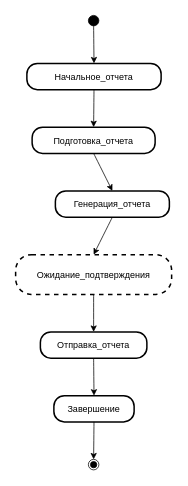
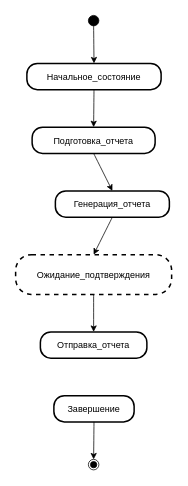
  <mxCell id="0" />
  <mxCell id="1" parent="0" />
  <mxCell id="2" value="" style="ellipse;fillColor=strokeColor;" vertex="1" parent="1"><mxGeometry x="117" y="20" width="14" height="14" as="geometry" /></mxCell>
- <mxCell id="3" value="Начальное_отчета" style="rounded=1;arcSize=40;strokeWidth=2" vertex="1" parent="1"><mxGeometry x="35" y="84" width="179" height="35" as="geometry" /></mxCell>
+ <mxCell id="3" value="Начальное_состояние" style="rounded=1;arcSize=40;strokeWidth=2" vertex="1" parent="1"><mxGeometry x="35" y="84" width="179" height="35" as="geometry" /></mxCell>
  <mxCell id="4" value="Подготовка_отчета" style="rounded=1;arcSize=40;strokeWidth=2" vertex="1" parent="1"><mxGeometry x="42" y="169" width="164" height="35" as="geometry" /></mxCell>
  <mxCell id="5" value="Генерация_отчета" style="rounded=1;arcSize=40;strokeWidth=2" vertex="1" parent="1"><mxGeometry x="73" y="254" width="152" height="35" as="geometry" /></mxCell>
  <mxCell id="6" value="Ожидание_подтверждения" style="rounded=1;arcSize=40;strokeWidth=2;dashed=1;" vertex="1" parent="1"><mxGeometry x="20" y="339" width="208" height="53" as="geometry" /></mxCell>
  <mxCell id="7" value="Отправка_отчета" style="rounded=1;arcSize=40;strokeWidth=2" vertex="1" parent="1"><mxGeometry x="53" y="442" width="142" height="35" as="geometry" /></mxCell>
  <mxCell id="8" value="Завершение" style="rounded=1;arcSize=40;strokeWidth=2" vertex="1" parent="1"><mxGeometry x="71" y="527" width="107" height="35" as="geometry" /></mxCell>
  <mxCell id="9" value="" style="ellipse;shape=endState;fillColor=strokeColor;" vertex="1" parent="1"><mxGeometry x="117" y="612" width="14" height="14" as="geometry" /></mxCell>
  <mxCell id="10" value="" style="curved=1;startArrow=none;;exitX=0.5;exitY=1;entryX=0.5;entryY=0;" edge="1" parent="1" source="2" target="3"><mxGeometry relative="1" as="geometry"><Array as="points" /></mxGeometry></mxCell>
  <mxCell id="11" value="" style="curved=1;startArrow=none;;exitX=0.5;exitY=1;entryX=0.5;entryY=0;" edge="1" parent="1" source="3" target="4"><mxGeometry relative="1" as="geometry"><Array as="points" /></mxGeometry></mxCell>
  <mxCell id="12" value="" style="curved=1;startArrow=none;;exitX=0.5;exitY=1;entryX=0.5;entryY=0;" edge="1" parent="1" source="4" target="5"><mxGeometry relative="1" as="geometry"><Array as="points" /></mxGeometry></mxCell>
  <mxCell id="13" value="" style="curved=1;startArrow=none;;exitX=0.5;exitY=1;entryX=0.5;entryY=0;" edge="1" parent="1" source="5" target="6"><mxGeometry relative="1" as="geometry"><Array as="points" /></mxGeometry></mxCell>
  <mxCell id="14" value="" style="curved=1;startArrow=none;;exitX=0.5;exitY=0.99;entryX=0.5;entryY=-0.01;" edge="1" parent="1" source="6" target="7"><mxGeometry relative="1" as="geometry"><Array as="points" /></mxGeometry></mxCell>
- <mxCell id="15" value="" style="curved=1;startArrow=none;;exitX=0.5;exitY=0.99;entryX=0.5;entryY=-0.01;" edge="1" parent="1" source="7" target="8"><mxGeometry relative="1" as="geometry"><Array as="points" /></mxGeometry></mxCell>
  <mxCell id="16" value="" style="curved=1;startArrow=none;;exitX=0.5;exitY=0.99;entryX=0.5;entryY=-0.03;" edge="1" parent="1" source="8" target="9"><mxGeometry relative="1" as="geometry"><Array as="points" /></mxGeometry></mxCell>
